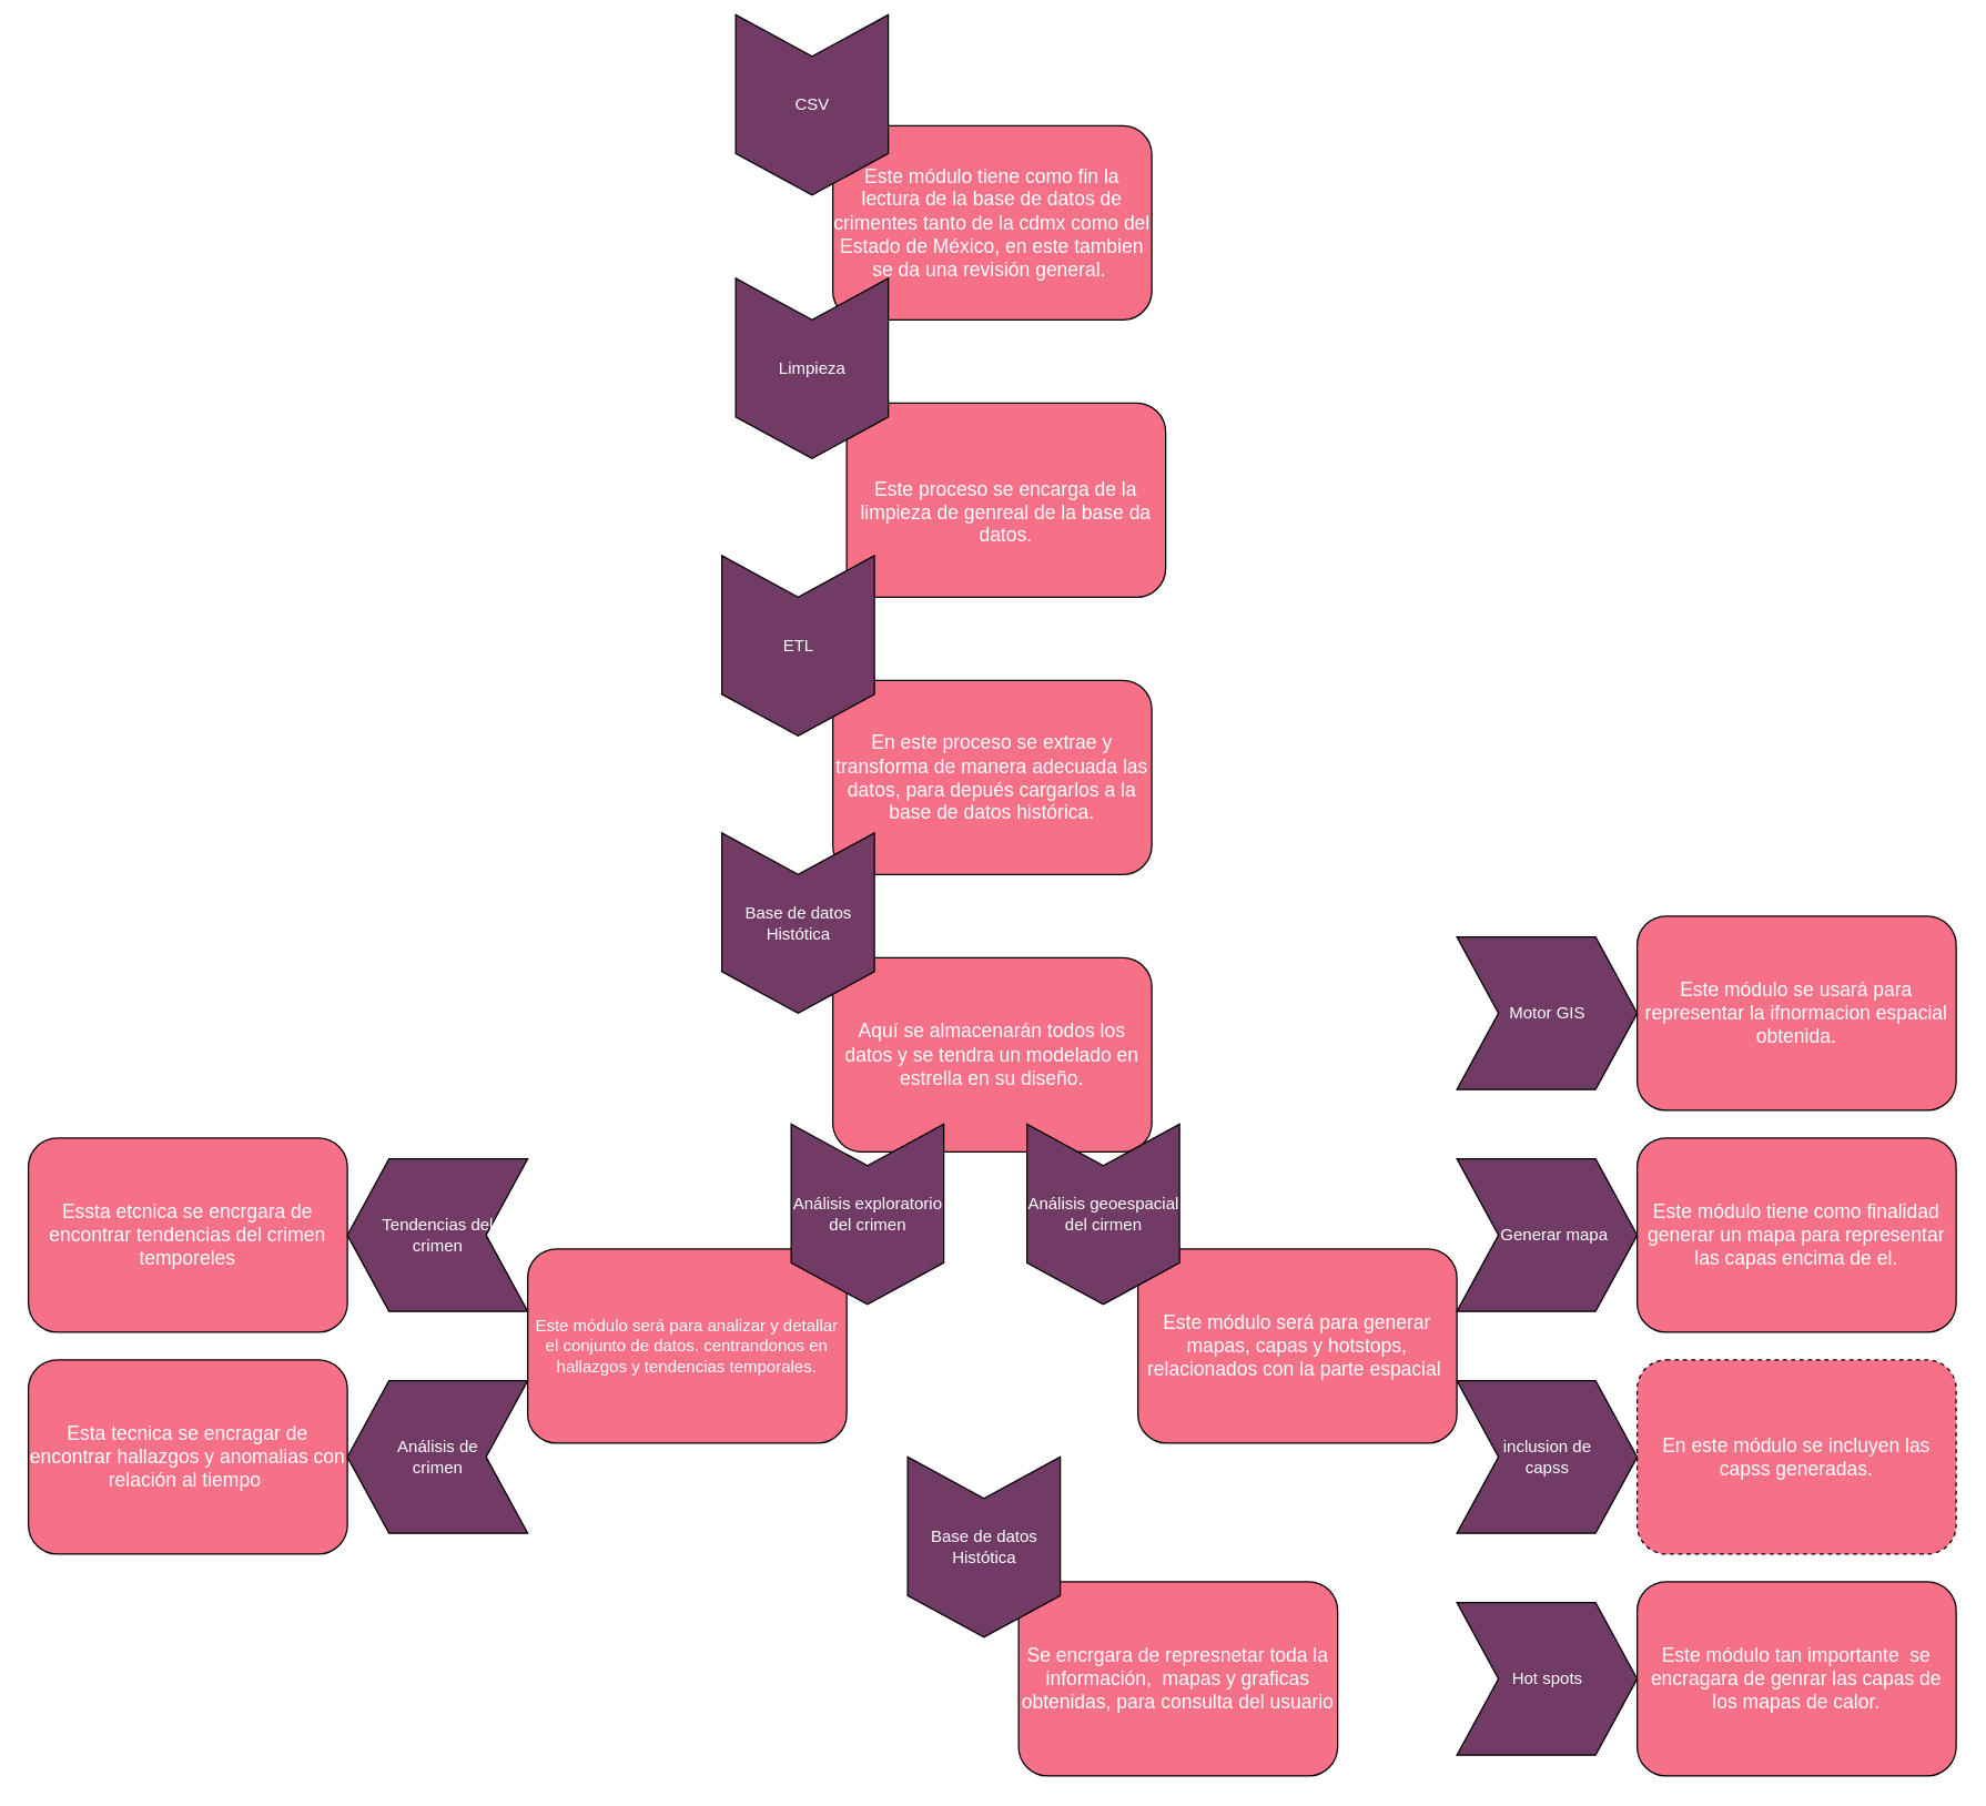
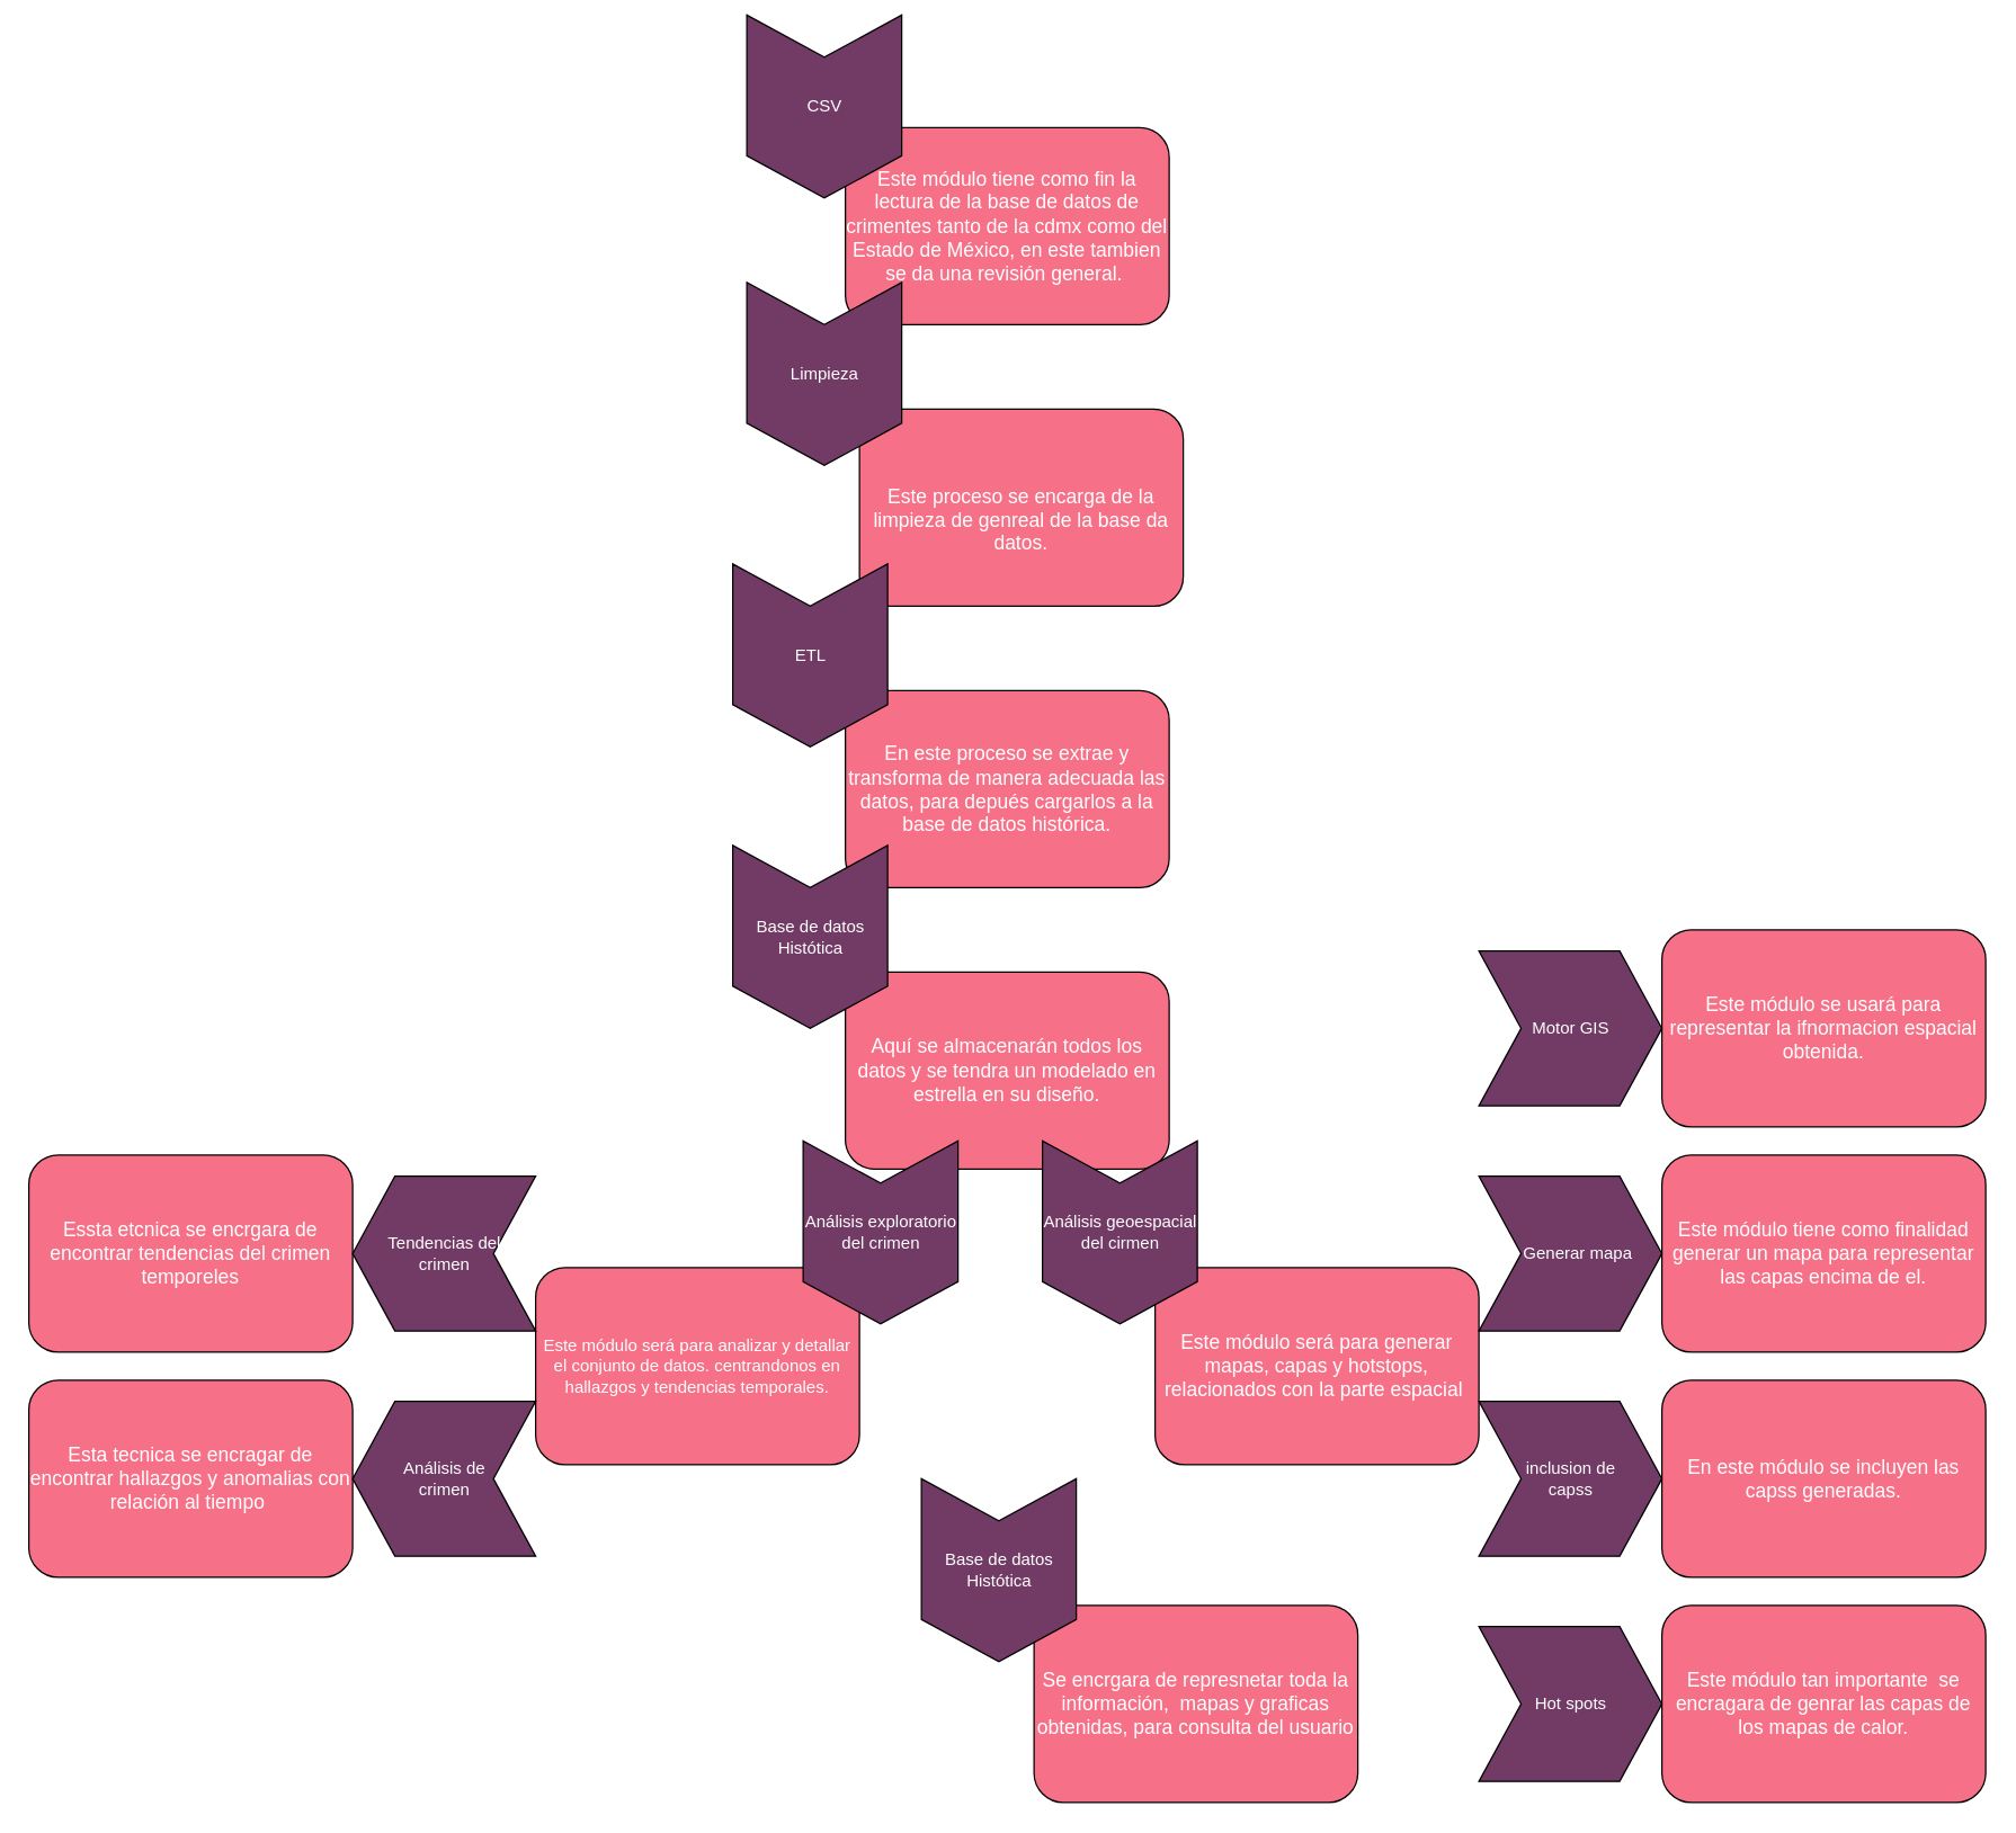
  <mxCell id="0" />
  <mxCell id="1" parent="0" />
  <mxCell id="2" value="Essta etcnica se encrgara de encontrar tendencias del crimen temporeles" style="rounded=1;whiteSpace=wrap;html=1;labelBackgroundColor=none;fontColor=#FFFFFF;fillColor=#F67188;fontSize=14;" vertex="1" parent="1"><mxGeometry x="20" y="820" width="230" height="140" as="geometry" /></mxCell>
  <mxCell id="3" value="Este módulo tiene como finalidad generar un mapa para representar las capas encima de el." style="rounded=1;whiteSpace=wrap;html=1;labelBackgroundColor=none;fontColor=#FFFFFF;fillColor=#F67188;fontSize=14;" vertex="1" parent="1"><mxGeometry x="1180" y="820" width="230" height="140" as="geometry" /></mxCell>
  <mxCell id="4" value="&lt;div style=&quot;font-size: 14px;&quot;&gt;&lt;span style=&quot;background-color: initial; text-indent: -0.38in; font-size: 14px;&quot;&gt;Este módulo tiene como fin la lectura de la base de datos de crimentes tanto de la cdmx como del Estado de México, en este tambien se da una revisión general.&amp;nbsp;&lt;/span&gt;&lt;/div&gt;" style="rounded=1;whiteSpace=wrap;html=1;labelBackgroundColor=none;fontColor=#FFFFFF;fillColor=#F67188;align=center;fontSize=14;" vertex="1" parent="1"><mxGeometry x="600" y="90" width="230" height="140" as="geometry" /></mxCell>
  <mxCell id="5" value="&lt;br style=&quot;font-size: 14px;&quot;&gt;&lt;span style=&quot;color: rgb(255, 255, 255); font-family: Helvetica; font-size: 14px; font-style: normal; font-variant-ligatures: normal; font-variant-caps: normal; font-weight: 400; letter-spacing: normal; orphans: 2; text-align: left; text-indent: -36.48px; text-transform: none; widows: 2; word-spacing: 0px; -webkit-text-stroke-width: 0px; text-decoration-thickness: initial; text-decoration-style: initial; text-decoration-color: initial;&quot;&gt;&#09;&lt;/span&gt;&lt;span style=&quot;color: rgb(255, 255, 255); font-family: Helvetica; font-size: 14px; font-style: normal; font-variant-ligatures: normal; font-variant-caps: normal; font-weight: 400; letter-spacing: normal; orphans: 2; text-align: left; text-indent: -36.48px; text-transform: none; widows: 2; word-spacing: 0px; -webkit-text-stroke-width: 0px; text-decoration-thickness: initial; text-decoration-style: initial; text-decoration-color: initial; float: none; display: inline !important;&quot;&gt;Este proceso se encarga de la limpieza de genreal de la base da datos.&lt;/span&gt;&lt;br style=&quot;font-size: 14px;&quot;&gt;" style="rounded=1;whiteSpace=wrap;html=1;labelBackgroundColor=none;fontColor=#FFFFFF;fillColor=#F67188;fontSize=14;" vertex="1" parent="1"><mxGeometry x="610" y="290" width="230" height="140" as="geometry" /></mxCell>
  <mxCell id="6" value="CSV" style="html=1;shadow=0;dashed=0;align=center;verticalAlign=middle;shape=mxgraph.arrows2.arrow;dy=0;dx=30;notch=30;fontColor=#FFFFFF;fillColor=#723B66;rotation=90;horizontal=0;" vertex="1" parent="1"><mxGeometry x="520" y="20" width="130" height="110" as="geometry" /></mxCell>
  <mxCell id="7" value="Limpieza" style="html=1;shadow=0;dashed=0;align=center;verticalAlign=middle;shape=mxgraph.arrows2.arrow;dy=0;dx=30;notch=30;fontColor=#FFFFFF;fillColor=#723B66;rotation=90;horizontal=0;" vertex="1" parent="1"><mxGeometry x="520" y="210" width="130" height="110" as="geometry" /></mxCell>
  <mxCell id="8" value="En este proceso se extrae y transforma de manera adecuada las datos, para depués cargarlos a la base de datos histórica." style="rounded=1;whiteSpace=wrap;html=1;labelBackgroundColor=none;fontColor=#FFFFFF;fillColor=#F67188;fontSize=14;" vertex="1" parent="1"><mxGeometry x="600" y="490" width="230" height="140" as="geometry" /></mxCell>
  <mxCell id="9" value="ETL" style="html=1;shadow=0;dashed=0;align=center;verticalAlign=middle;shape=mxgraph.arrows2.arrow;dy=0;dx=30;notch=30;fontColor=#FFFFFF;fillColor=#723B66;rotation=90;horizontal=0;" vertex="1" parent="1"><mxGeometry x="510" y="410" width="130" height="110" as="geometry" /></mxCell>
  <mxCell id="10" value="Aquí se almacenarán todos los datos y se tendra un modelado en estrella en su diseño." style="rounded=1;whiteSpace=wrap;html=1;labelBackgroundColor=none;fontColor=#FFFFFF;fillColor=#F67188;fontSize=14;" vertex="1" parent="1"><mxGeometry x="600" y="690" width="230" height="140" as="geometry" /></mxCell>
  <mxCell id="11" value="Base de datos&lt;br&gt;Histótica" style="html=1;shadow=0;dashed=0;align=center;verticalAlign=middle;shape=mxgraph.arrows2.arrow;dy=0;dx=30;notch=30;fontColor=#FFFFFF;fillColor=#723B66;rotation=90;horizontal=0;" vertex="1" parent="1"><mxGeometry x="510" y="610" width="130" height="110" as="geometry" /></mxCell>
  <mxCell id="12" value="Este módulo será para analizar y detallar el conjunto de datos. centrandonos en hallazgos y tendencias temporales." style="rounded=1;whiteSpace=wrap;html=1;labelBackgroundColor=none;fontColor=#FFFFFF;fillColor=#F67188;" vertex="1" parent="1"><mxGeometry x="380" y="900" width="230" height="140" as="geometry" /></mxCell>
  <mxCell id="13" value="Análisis exploratorio &lt;br&gt;del crimen" style="html=1;shadow=0;dashed=0;align=center;verticalAlign=middle;shape=mxgraph.arrows2.arrow;dy=0;dx=30;notch=30;fontColor=#FFFFFF;fillColor=#723B66;rotation=90;horizontal=0;" vertex="1" parent="1"><mxGeometry x="560" y="820" width="130" height="110" as="geometry" /></mxCell>
  <mxCell id="14" value="Este módulo será para generar mapas, capas y hotstops, relacionados con la parte espacial&amp;nbsp;" style="rounded=1;whiteSpace=wrap;html=1;labelBackgroundColor=none;fontColor=#FFFFFF;fillColor=#F67188;fontSize=14;" vertex="1" parent="1"><mxGeometry x="820" y="900" width="230" height="140" as="geometry" /></mxCell>
  <mxCell id="15" value="Análisis geoespacial &lt;br&gt;del cirmen" style="html=1;shadow=0;dashed=0;align=center;verticalAlign=middle;shape=mxgraph.arrows2.arrow;dy=0;dx=30;notch=30;fontColor=#FFFFFF;fillColor=#723B66;rotation=90;horizontal=0;" vertex="1" parent="1"><mxGeometry x="730" y="820" width="130" height="110" as="geometry" /></mxCell>
  <mxCell id="16" value="b Generar mapa" style="html=1;shadow=0;dashed=0;align=center;verticalAlign=middle;shape=mxgraph.arrows2.arrow;dy=0;dx=30;notch=30;fontColor=#FFFFFF;fillColor=#723B66;rotation=0;horizontal=1;" vertex="1" parent="1"><mxGeometry x="1050" y="835" width="130" height="110" as="geometry" /></mxCell>
  <mxCell id="17" value="Tendencias del &lt;br&gt;crimen" style="html=1;shadow=0;dashed=0;align=center;verticalAlign=middle;shape=mxgraph.arrows2.arrow;dy=0;dx=30;notch=30;fontColor=#FFFFFF;fillColor=#723B66;rotation=0;horizontal=1;flipV=1;flipH=1;" vertex="1" parent="1"><mxGeometry x="250" y="835" width="130" height="110" as="geometry" /></mxCell>
  <mxCell id="18" value="Este módulo se usará para representar la ifnormacion espacial obtenida." style="rounded=1;whiteSpace=wrap;html=1;labelBackgroundColor=none;fontColor=#FFFFFF;fillColor=#F67188;fontSize=14;" vertex="1" parent="1"><mxGeometry x="1180" y="660" width="230" height="140" as="geometry" /></mxCell>
  <mxCell id="19" value="Motor GIS" style="html=1;shadow=0;dashed=0;align=center;verticalAlign=middle;shape=mxgraph.arrows2.arrow;dy=0;dx=30;notch=30;fontColor=#FFFFFF;fillColor=#723B66;rotation=0;horizontal=1;" vertex="1" parent="1"><mxGeometry x="1050" y="675" width="130" height="110" as="geometry" /></mxCell>
- <mxCell id="20" value="En este módulo se incluyen las capss generadas." style="rounded=1;whiteSpace=wrap;html=1;labelBackgroundColor=none;fontColor=#FFFFFF;fillColor=#F67188;fontSize=14;dashed=1;" vertex="1" parent="1"><mxGeometry x="1180" y="980" width="230" height="140" as="geometry" /></mxCell>
+ <mxCell id="20" value="En este módulo se incluyen las capss generadas." style="rounded=1;whiteSpace=wrap;html=1;labelBackgroundColor=none;fontColor=#FFFFFF;fillColor=#F67188;fontSize=14;" vertex="1" parent="1"><mxGeometry x="1180" y="980" width="230" height="140" as="geometry" /></mxCell>
  <mxCell id="21" value="inclusion de &lt;br&gt;capss" style="html=1;shadow=0;dashed=0;align=center;verticalAlign=middle;shape=mxgraph.arrows2.arrow;dy=0;dx=30;notch=30;fontColor=#FFFFFF;fillColor=#723B66;rotation=0;horizontal=1;" vertex="1" parent="1"><mxGeometry x="1050" y="995" width="130" height="110" as="geometry" /></mxCell>
  <mxCell id="22" value="Esta tecnica se encragar de encontrar hallazgos y anomalias con relación al tiempo&amp;nbsp;" style="rounded=1;whiteSpace=wrap;html=1;labelBackgroundColor=none;fontColor=#FFFFFF;fillColor=#F67188;fontSize=14;" vertex="1" parent="1"><mxGeometry x="20" y="980" width="230" height="140" as="geometry" /></mxCell>
  <mxCell id="23" value="Análisis de &lt;br&gt;crimen" style="html=1;shadow=0;dashed=0;align=center;verticalAlign=middle;shape=mxgraph.arrows2.arrow;dy=0;dx=30;notch=30;fontColor=#FFFFFF;fillColor=#723B66;rotation=0;horizontal=1;flipV=1;flipH=1;" vertex="1" parent="1"><mxGeometry x="250" y="995" width="130" height="110" as="geometry" /></mxCell>
  <mxCell id="24" value="Se encrgara de represnetar toda la información,&amp;nbsp; mapas y graficas obtenidas, para consulta del usuario" style="rounded=1;whiteSpace=wrap;html=1;labelBackgroundColor=none;fontColor=#FFFFFF;fillColor=#F67188;fontSize=14;" vertex="1" parent="1"><mxGeometry x="734" y="1140" width="230" height="140" as="geometry" /></mxCell>
  <mxCell id="25" value="Base de datos&lt;br&gt;Histótica" style="html=1;shadow=0;dashed=0;align=center;verticalAlign=middle;shape=mxgraph.arrows2.arrow;dy=0;dx=30;notch=30;fontColor=#FFFFFF;fillColor=#723B66;rotation=90;horizontal=0;" vertex="1" parent="1"><mxGeometry x="644" y="1060" width="130" height="110" as="geometry" /></mxCell>
  <mxCell id="26" value="Este módulo tan importante&amp;nbsp; se encragara de genrar las capas de los mapas de calor." style="rounded=1;whiteSpace=wrap;html=1;labelBackgroundColor=none;fontColor=#FFFFFF;fillColor=#F67188;fontSize=14;" vertex="1" parent="1"><mxGeometry x="1180" y="1140" width="230" height="140" as="geometry" /></mxCell>
  <mxCell id="27" value="Hot spots" style="html=1;shadow=0;dashed=0;align=center;verticalAlign=middle;shape=mxgraph.arrows2.arrow;dy=0;dx=30;notch=30;fontColor=#FFFFFF;fillColor=#723B66;rotation=0;horizontal=1;" vertex="1" parent="1"><mxGeometry x="1050" y="1155" width="130" height="110" as="geometry" /></mxCell>
